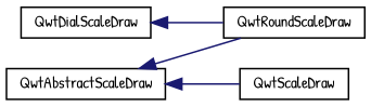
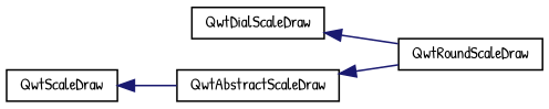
  digraph {
    fontname="Patrick Hand"
    rankdir=LR
    node [color=black fillcolor=white fontname="Patrick Hand" fontsize=10 shape=record style=filled]
    edge [color=midnightblue dir=back fontname="Patrick Hand" fontsize=10 labelfontname=FreeSans labelfontsize=10 style=solid]
    n1 [height=0.2 label=QwtAbstractScaleDraw width=0.4]
    n2 [height=0.2 label=QwtRoundScaleDraw width=0.4]
    n3 [height=0.2 label=QwtScaleDraw width=0.4]
    n4 [height=0.2 label=QwtDialScaleDraw width=0.4]
    n1 -> n2
-   n1 -> n3
+   n3 -> n1
    n4 -> n2
  }
